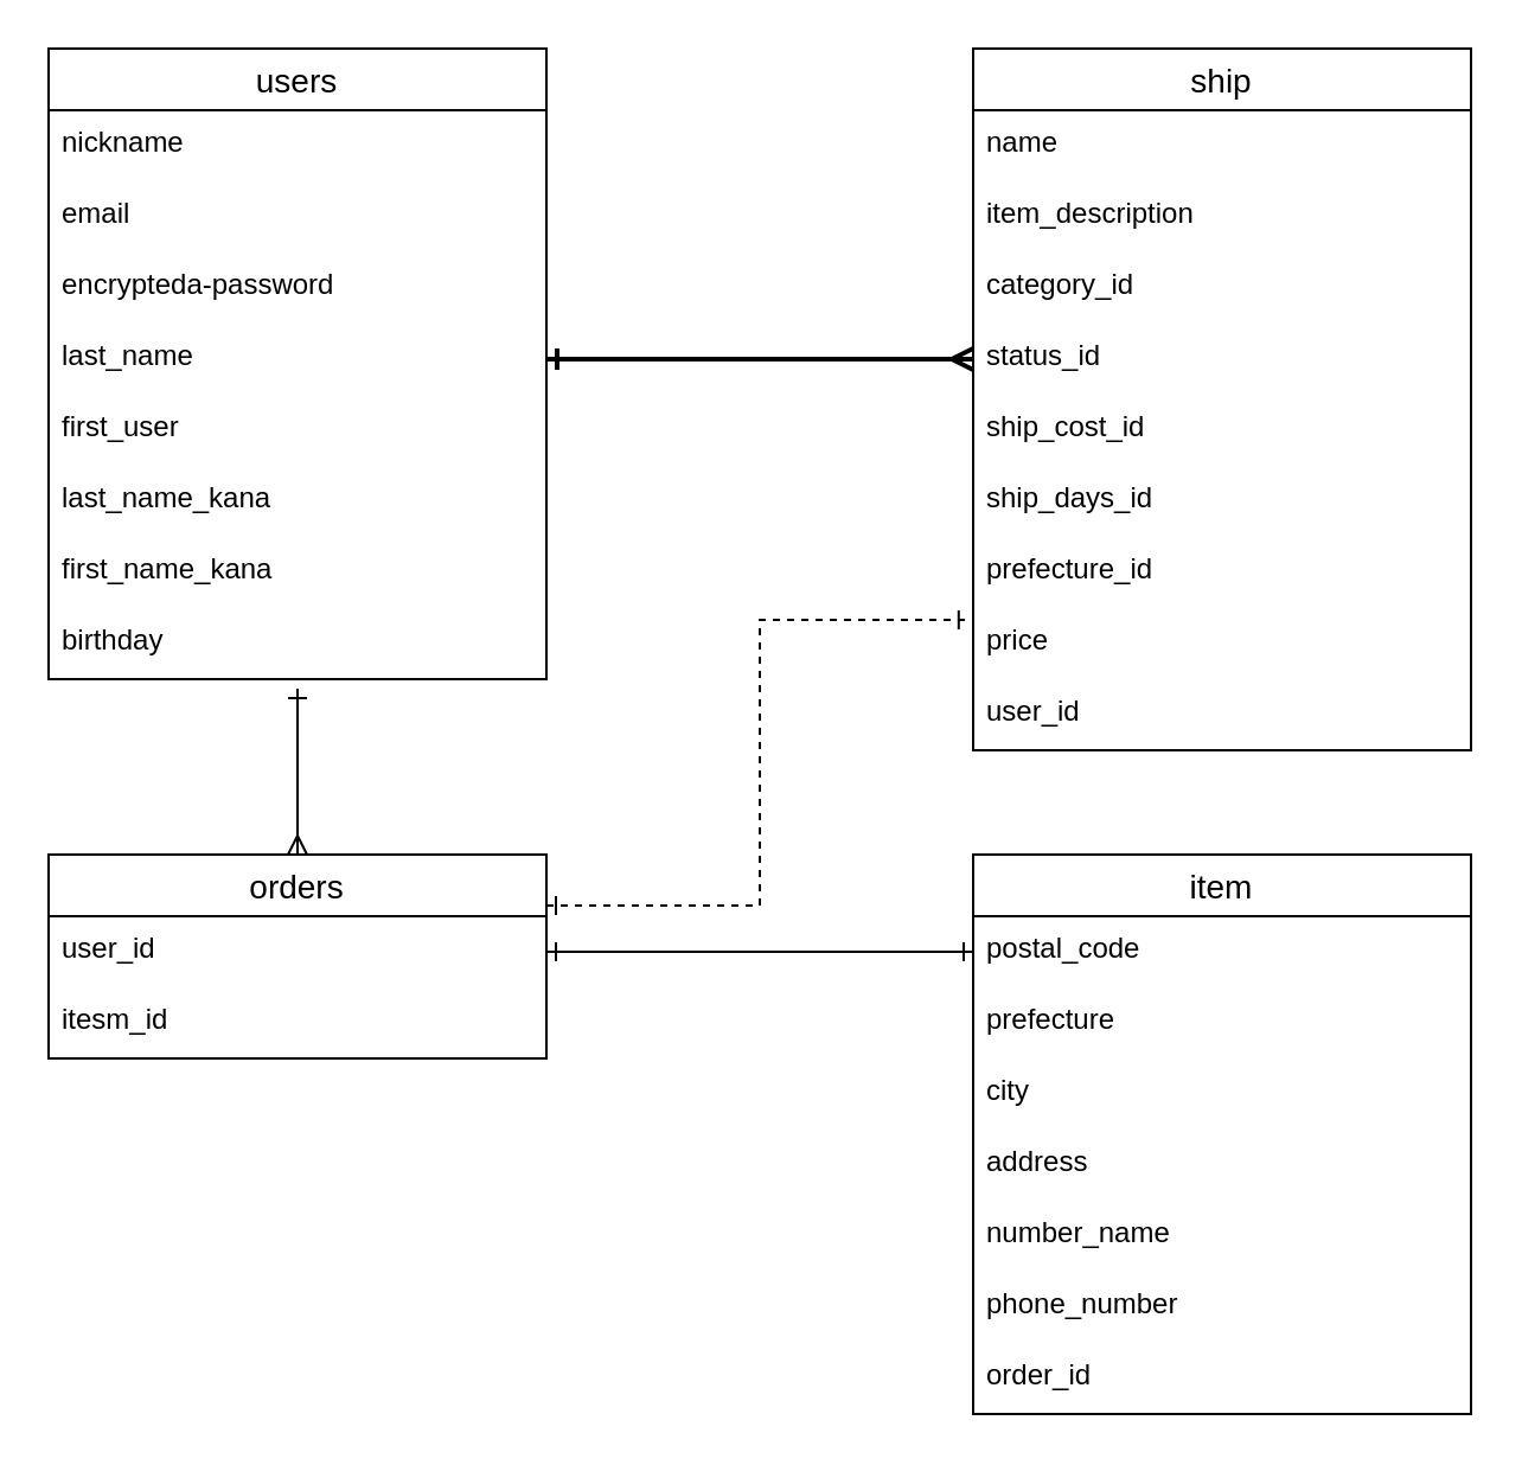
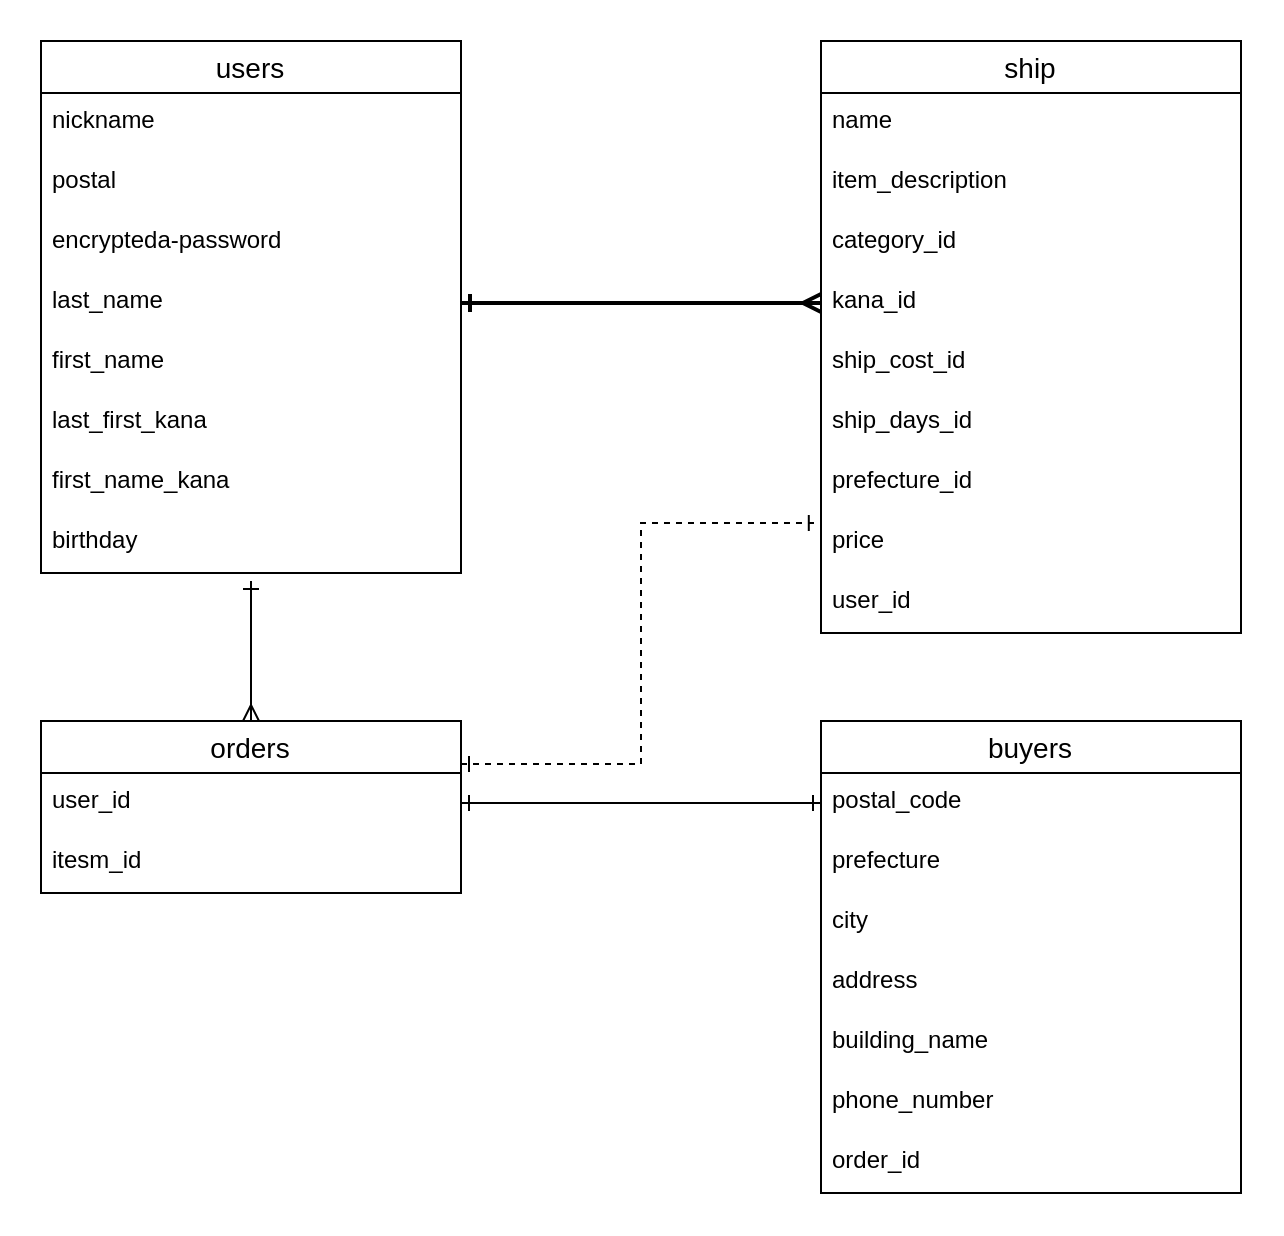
  <mxCell id="0" />
  <mxCell id="1" parent="0" />
  <mxCell id="2" value="users" style="swimlane;fontStyle=0;childLayout=stackLayout;horizontal=1;startSize=26;horizontalStack=0;resizeParent=1;resizeParentMax=0;resizeLast=0;collapsible=1;marginBottom=0;align=center;fontSize=14;" parent="1" vertex="1"><mxGeometry x="20" y="20" width="210" height="266" as="geometry" /></mxCell>
  <mxCell id="3" value="nickname" style="text;strokeColor=none;fillColor=none;spacingLeft=4;spacingRight=4;overflow=hidden;rotatable=0;points=[[0,0.5],[1,0.5]];portConstraint=eastwest;fontSize=12;" parent="2" vertex="1"><mxGeometry y="26" width="210" height="30" as="geometry" /></mxCell>
- <mxCell id="4" value="email" style="text;strokeColor=none;fillColor=none;spacingLeft=4;spacingRight=4;overflow=hidden;rotatable=0;points=[[0,0.5],[1,0.5]];portConstraint=eastwest;fontSize=12;" parent="2" vertex="1"><mxGeometry y="56" width="210" height="30" as="geometry" /></mxCell>
+ <mxCell id="4" value="postal" style="text;strokeColor=none;fillColor=none;spacingLeft=4;spacingRight=4;overflow=hidden;rotatable=0;points=[[0,0.5],[1,0.5]];portConstraint=eastwest;fontSize=12;" parent="2" vertex="1"><mxGeometry y="56" width="210" height="30" as="geometry" /></mxCell>
  <mxCell id="5" value="encrypteda-password" style="text;strokeColor=none;fillColor=none;spacingLeft=4;spacingRight=4;overflow=hidden;rotatable=0;points=[[0,0.5],[1,0.5]];portConstraint=eastwest;fontSize=12;" parent="2" vertex="1"><mxGeometry y="86" width="210" height="30" as="geometry" /></mxCell>
  <mxCell id="6" value="last_name" style="text;strokeColor=none;fillColor=none;spacingLeft=4;spacingRight=4;overflow=hidden;rotatable=0;points=[[0,0.5],[1,0.5]];portConstraint=eastwest;fontSize=12;" parent="2" vertex="1"><mxGeometry y="116" width="210" height="30" as="geometry" /></mxCell>
- <mxCell id="7" value="first_user" style="text;strokeColor=none;fillColor=none;spacingLeft=4;spacingRight=4;overflow=hidden;rotatable=0;points=[[0,0.5],[1,0.5]];portConstraint=eastwest;fontSize=12;" parent="2" vertex="1"><mxGeometry y="146" width="210" height="30" as="geometry" /></mxCell>
- <mxCell id="8" value="last_name_kana" style="text;strokeColor=none;fillColor=none;spacingLeft=4;spacingRight=4;overflow=hidden;rotatable=0;points=[[0,0.5],[1,0.5]];portConstraint=eastwest;fontSize=12;" parent="2" vertex="1"><mxGeometry y="176" width="210" height="30" as="geometry" /></mxCell>
+ <mxCell id="7" value="first_name" style="text;strokeColor=none;fillColor=none;spacingLeft=4;spacingRight=4;overflow=hidden;rotatable=0;points=[[0,0.5],[1,0.5]];portConstraint=eastwest;fontSize=12;" parent="2" vertex="1"><mxGeometry y="146" width="210" height="30" as="geometry" /></mxCell>
+ <mxCell id="8" value="last_first_kana" style="text;strokeColor=none;fillColor=none;spacingLeft=4;spacingRight=4;overflow=hidden;rotatable=0;points=[[0,0.5],[1,0.5]];portConstraint=eastwest;fontSize=12;" parent="2" vertex="1"><mxGeometry y="176" width="210" height="30" as="geometry" /></mxCell>
  <mxCell id="9" value="first_name_kana" style="text;strokeColor=none;fillColor=none;spacingLeft=4;spacingRight=4;overflow=hidden;rotatable=0;points=[[0,0.5],[1,0.5]];portConstraint=eastwest;fontSize=12;" parent="2" vertex="1"><mxGeometry y="206" width="210" height="30" as="geometry" /></mxCell>
  <mxCell id="10" value="birthday" style="text;strokeColor=none;fillColor=none;spacingLeft=4;spacingRight=4;overflow=hidden;rotatable=0;points=[[0,0.5],[1,0.5]];portConstraint=eastwest;fontSize=12;" parent="2" vertex="1"><mxGeometry y="236" width="210" height="30" as="geometry" /></mxCell>
  <mxCell id="11" value="ship" style="swimlane;fontStyle=0;childLayout=stackLayout;horizontal=1;startSize=26;horizontalStack=0;resizeParent=1;resizeParentMax=0;resizeLast=0;collapsible=1;marginBottom=0;align=center;fontSize=14;html=0;" parent="1" vertex="1"><mxGeometry x="410" y="20" width="210" height="296" as="geometry" /></mxCell>
  <mxCell id="12" value="name" style="text;strokeColor=none;fillColor=none;spacingLeft=4;spacingRight=4;overflow=hidden;rotatable=0;points=[[0,0.5],[1,0.5]];portConstraint=eastwest;fontSize=12;" parent="11" vertex="1"><mxGeometry y="26" width="210" height="30" as="geometry" /></mxCell>
  <mxCell id="13" value="item_description" style="text;strokeColor=none;fillColor=none;spacingLeft=4;spacingRight=4;overflow=hidden;rotatable=0;points=[[0,0.5],[1,0.5]];portConstraint=eastwest;fontSize=12;" parent="11" vertex="1"><mxGeometry y="56" width="210" height="30" as="geometry" /></mxCell>
  <mxCell id="14" value="category_id" style="text;strokeColor=none;fillColor=none;spacingLeft=4;spacingRight=4;overflow=hidden;rotatable=0;points=[[0,0.5],[1,0.5]];portConstraint=eastwest;fontSize=12;" parent="11" vertex="1"><mxGeometry y="86" width="210" height="30" as="geometry" /></mxCell>
- <mxCell id="15" value="status_id" style="text;strokeColor=none;fillColor=none;spacingLeft=4;spacingRight=4;overflow=hidden;rotatable=0;points=[[0,0.5],[1,0.5]];portConstraint=eastwest;fontSize=12;" parent="11" vertex="1"><mxGeometry y="116" width="210" height="30" as="geometry" /></mxCell>
+ <mxCell id="15" value="kana_id" style="text;strokeColor=none;fillColor=none;spacingLeft=4;spacingRight=4;overflow=hidden;rotatable=0;points=[[0,0.5],[1,0.5]];portConstraint=eastwest;fontSize=12;" parent="11" vertex="1"><mxGeometry y="116" width="210" height="30" as="geometry" /></mxCell>
  <mxCell id="16" value="ship_cost_id" style="text;strokeColor=none;fillColor=none;spacingLeft=4;spacingRight=4;overflow=hidden;rotatable=0;points=[[0,0.5],[1,0.5]];portConstraint=eastwest;fontSize=12;" parent="11" vertex="1"><mxGeometry y="146" width="210" height="30" as="geometry" /></mxCell>
  <mxCell id="17" value="ship_days_id" style="text;strokeColor=none;fillColor=none;spacingLeft=4;spacingRight=4;overflow=hidden;rotatable=0;points=[[0,0.5],[1,0.5]];portConstraint=eastwest;fontSize=12;" parent="11" vertex="1"><mxGeometry y="176" width="210" height="30" as="geometry" /></mxCell>
  <mxCell id="18" value="prefecture_id" style="text;strokeColor=none;fillColor=none;spacingLeft=4;spacingRight=4;overflow=hidden;rotatable=0;points=[[0,0.5],[1,0.5]];portConstraint=eastwest;fontSize=12;" parent="11" vertex="1"><mxGeometry y="206" width="210" height="30" as="geometry" /></mxCell>
  <mxCell id="19" value="price" style="text;strokeColor=none;fillColor=none;spacingLeft=4;spacingRight=4;overflow=hidden;rotatable=0;points=[[0,0.5],[1,0.5]];portConstraint=eastwest;fontSize=12;" parent="11" vertex="1"><mxGeometry y="236" width="210" height="30" as="geometry" /></mxCell>
  <mxCell id="20" value="user_id" style="text;strokeColor=none;fillColor=none;spacingLeft=4;spacingRight=4;overflow=hidden;rotatable=0;points=[[0,0.5],[1,0.5]];portConstraint=eastwest;fontSize=12;" parent="11" vertex="1"><mxGeometry y="266" width="210" height="30" as="geometry" /></mxCell>
  <mxCell id="21" style="edgeStyle=orthogonalEdgeStyle;rounded=0;orthogonalLoop=1;jettySize=auto;html=1;exitX=1;exitY=0.5;exitDx=0;exitDy=0;entryX=0;entryY=0.5;entryDx=0;entryDy=0;startArrow=ERone;startFill=0;strokeColor=none;endArrow=none;" parent="1" source="6" target="16" edge="1"><mxGeometry relative="1" as="geometry" /></mxCell>
  <mxCell id="22" style="edgeStyle=orthogonalEdgeStyle;rounded=0;orthogonalLoop=1;jettySize=auto;html=1;exitX=1;exitY=0.5;exitDx=0;exitDy=0;startArrow=ERone;startFill=0;endArrow=ERmany;endFill=0;strokeWidth=2;" parent="1" source="6" edge="1"><mxGeometry relative="1" as="geometry"><mxPoint x="410" y="151" as="targetPoint" /></mxGeometry></mxCell>
- <mxCell id="23" value="item" style="swimlane;fontStyle=0;childLayout=stackLayout;horizontal=1;startSize=26;horizontalStack=0;resizeParent=1;resizeParentMax=0;resizeLast=0;collapsible=1;marginBottom=0;align=center;fontSize=14;html=0;" parent="1" vertex="1"><mxGeometry x="410" y="360" width="210" height="236" as="geometry" /></mxCell>
+ <mxCell id="23" value="buyers" style="swimlane;fontStyle=0;childLayout=stackLayout;horizontal=1;startSize=26;horizontalStack=0;resizeParent=1;resizeParentMax=0;resizeLast=0;collapsible=1;marginBottom=0;align=center;fontSize=14;html=0;" parent="1" vertex="1"><mxGeometry x="410" y="360" width="210" height="236" as="geometry" /></mxCell>
  <mxCell id="24" value="postal_code" style="text;strokeColor=none;fillColor=none;spacingLeft=4;spacingRight=4;overflow=hidden;rotatable=0;points=[[0,0.5],[1,0.5]];portConstraint=eastwest;fontSize=12;" parent="23" vertex="1"><mxGeometry y="26" width="210" height="30" as="geometry" /></mxCell>
  <mxCell id="25" value="prefecture" style="text;strokeColor=none;fillColor=none;spacingLeft=4;spacingRight=4;overflow=hidden;rotatable=0;points=[[0,0.5],[1,0.5]];portConstraint=eastwest;fontSize=12;" parent="23" vertex="1"><mxGeometry y="56" width="210" height="30" as="geometry" /></mxCell>
  <mxCell id="26" value="city" style="text;strokeColor=none;fillColor=none;spacingLeft=4;spacingRight=4;overflow=hidden;rotatable=0;points=[[0,0.5],[1,0.5]];portConstraint=eastwest;fontSize=12;" parent="23" vertex="1"><mxGeometry y="86" width="210" height="30" as="geometry" /></mxCell>
  <mxCell id="27" value="address" style="text;strokeColor=none;fillColor=none;spacingLeft=4;spacingRight=4;overflow=hidden;rotatable=0;points=[[0,0.5],[1,0.5]];portConstraint=eastwest;fontSize=12;" parent="23" vertex="1"><mxGeometry y="116" width="210" height="30" as="geometry" /></mxCell>
- <mxCell id="28" value="number_name" style="text;strokeColor=none;fillColor=none;spacingLeft=4;spacingRight=4;overflow=hidden;rotatable=0;points=[[0,0.5],[1,0.5]];portConstraint=eastwest;fontSize=12;" parent="23" vertex="1"><mxGeometry y="146" width="210" height="30" as="geometry" /></mxCell>
+ <mxCell id="28" value="building_name" style="text;strokeColor=none;fillColor=none;spacingLeft=4;spacingRight=4;overflow=hidden;rotatable=0;points=[[0,0.5],[1,0.5]];portConstraint=eastwest;fontSize=12;" parent="23" vertex="1"><mxGeometry y="146" width="210" height="30" as="geometry" /></mxCell>
  <mxCell id="29" value="phone_number" style="text;strokeColor=none;fillColor=none;spacingLeft=4;spacingRight=4;overflow=hidden;rotatable=0;points=[[0,0.5],[1,0.5]];portConstraint=eastwest;fontSize=12;" parent="23" vertex="1"><mxGeometry y="176" width="210" height="30" as="geometry" /></mxCell>
  <mxCell id="30" value="order_id" style="text;strokeColor=none;fillColor=none;spacingLeft=4;spacingRight=4;overflow=hidden;rotatable=0;points=[[0,0.5],[1,0.5]];portConstraint=eastwest;fontSize=12;" parent="23" vertex="1"><mxGeometry y="206" width="210" height="30" as="geometry" /></mxCell>
  <mxCell id="31" style="edgeStyle=orthogonalEdgeStyle;rounded=0;orthogonalLoop=1;jettySize=auto;html=1;exitX=0.5;exitY=0;exitDx=0;exitDy=0;startArrow=ERmany;startFill=0;endArrow=ERone;endFill=0;" parent="1" source="33" edge="1"><mxGeometry relative="1" as="geometry"><mxPoint x="125" y="290" as="targetPoint" /></mxGeometry></mxCell>
  <mxCell id="32" style="edgeStyle=orthogonalEdgeStyle;rounded=0;orthogonalLoop=1;jettySize=auto;html=1;exitX=1;exitY=0.25;exitDx=0;exitDy=0;entryX=-0.01;entryY=1.167;entryDx=0;entryDy=0;entryPerimeter=0;startArrow=ERone;startFill=0;endArrow=ERone;endFill=0;dashed=1;" parent="1" source="33" target="18" edge="1"><mxGeometry relative="1" as="geometry" /></mxCell>
  <mxCell id="33" value="orders" style="swimlane;fontStyle=0;childLayout=stackLayout;horizontal=1;startSize=26;horizontalStack=0;resizeParent=1;resizeParentMax=0;resizeLast=0;collapsible=1;marginBottom=0;align=center;fontSize=14;" parent="1" vertex="1"><mxGeometry x="20" y="360" width="210" height="86" as="geometry" /></mxCell>
  <mxCell id="34" value="user_id" style="text;strokeColor=none;fillColor=none;spacingLeft=4;spacingRight=4;overflow=hidden;rotatable=0;points=[[0,0.5],[1,0.5]];portConstraint=eastwest;fontSize=12;" parent="33" vertex="1"><mxGeometry y="26" width="210" height="30" as="geometry" /></mxCell>
  <mxCell id="35" value="itesm_id" style="text;strokeColor=none;fillColor=none;spacingLeft=4;spacingRight=4;overflow=hidden;rotatable=0;points=[[0,0.5],[1,0.5]];portConstraint=eastwest;fontSize=12;" parent="33" vertex="1"><mxGeometry y="56" width="210" height="30" as="geometry" /></mxCell>
  <mxCell id="36" style="edgeStyle=orthogonalEdgeStyle;rounded=0;orthogonalLoop=1;jettySize=auto;html=1;exitX=0;exitY=0.5;exitDx=0;exitDy=0;entryX=1;entryY=0.5;entryDx=0;entryDy=0;startArrow=ERone;startFill=0;endArrow=ERone;endFill=0;" parent="1" source="24" target="34" edge="1"><mxGeometry relative="1" as="geometry" /></mxCell>
